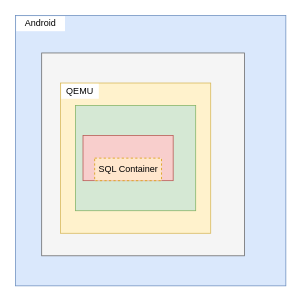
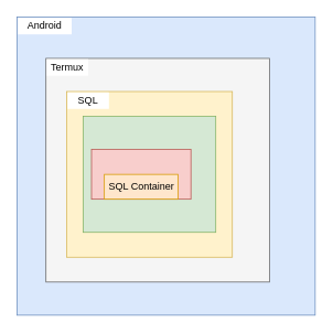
  <mxCell id="0" />
  <mxCell id="1" parent="0" />
  <mxCell id="2" value="Android&amp;nbsp;" style="whiteSpace=wrap;html=1;aspect=fixed;fillColor=#dae8fc;strokeColor=#6c8ebf;" vertex="1" parent="1"><mxGeometry x="20" y="20" width="360" height="360" as="geometry" /></mxCell>
  <mxCell id="3" value="" style="whiteSpace=wrap;html=1;aspect=fixed;fillColor=#f5f5f5;fontColor=#333333;strokeColor=#666666;" vertex="1" parent="1"><mxGeometry x="55" y="70" width="270" height="270" as="geometry" /></mxCell>
  <mxCell id="4" value="Android" style="rounded=0;whiteSpace=wrap;html=1;strokeColor=none;" vertex="1" parent="1"><mxGeometry x="21" y="21" width="65" height="20" as="geometry" /></mxCell>
+ <mxCell id="5" value="Termux" style="rounded=0;whiteSpace=wrap;html=1;strokeColor=none;" vertex="1" parent="1"><mxGeometry x="56" y="71" width="50" height="20" as="geometry" /></mxCell>
  <mxCell id="6" value="" style="whiteSpace=wrap;html=1;aspect=fixed;fillColor=#fff2cc;strokeColor=#d6b656;" vertex="1" parent="1"><mxGeometry x="80" y="110" width="200" height="200" as="geometry" /></mxCell>
- <mxCell id="7" value="QEMU" style="rounded=0;whiteSpace=wrap;html=1;strokeColor=none;" vertex="1" parent="1"><mxGeometry x="81" y="111" width="50" height="20" as="geometry" /></mxCell>
+ <mxCell id="7" value="SQL" style="rounded=0;whiteSpace=wrap;html=1;strokeColor=none;" vertex="1" parent="1"><mxGeometry x="81" y="111" width="50" height="20" as="geometry" /></mxCell>
  <mxCell id="8" value="" style="rounded=0;whiteSpace=wrap;html=1;fillColor=#d5e8d4;strokeColor=#82b366;" vertex="1" parent="1"><mxGeometry x="100" y="140" width="160" height="140" as="geometry" /></mxCell>
  <mxCell id="9" value="" style="rounded=0;whiteSpace=wrap;html=1;fillColor=#f8cecc;strokeColor=#b85450;" vertex="1" parent="1"><mxGeometry x="110" y="180" width="120" height="60" as="geometry" /></mxCell>
- <mxCell id="10" value="SQL Container" style="rounded=0;whiteSpace=wrap;html=1;fillColor=#ffe6cc;strokeColor=#d79b00;dashed=1;" vertex="1" parent="1"><mxGeometry x="125.5" y="210" width="89" height="30" as="geometry" /></mxCell>
+ <mxCell id="10" value="SQL Container" style="rounded=0;whiteSpace=wrap;html=1;fillColor=#ffe6cc;strokeColor=#d79b00;" vertex="1" parent="1"><mxGeometry x="125.5" y="210" width="89" height="30" as="geometry" /></mxCell>
